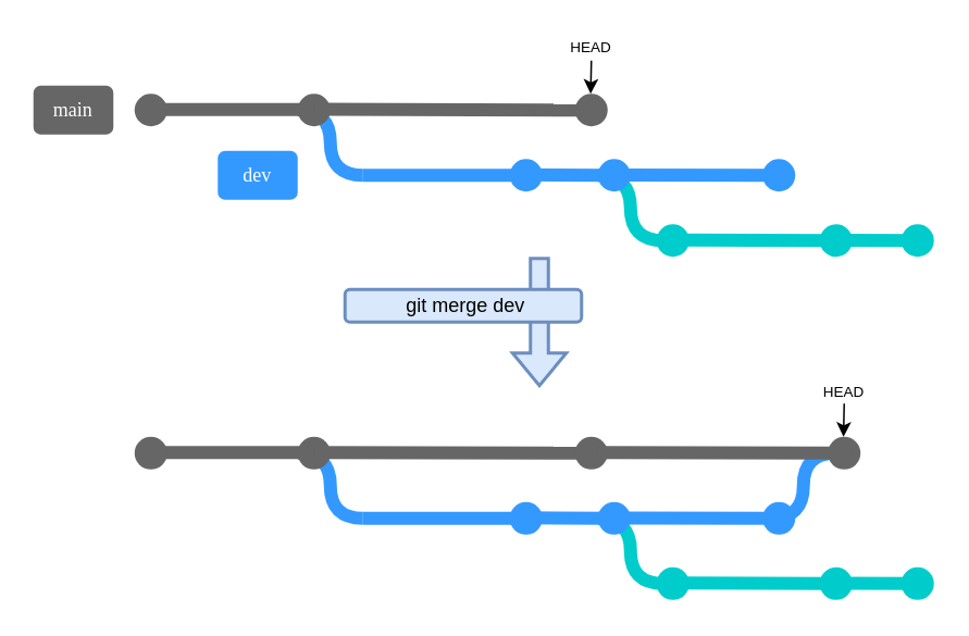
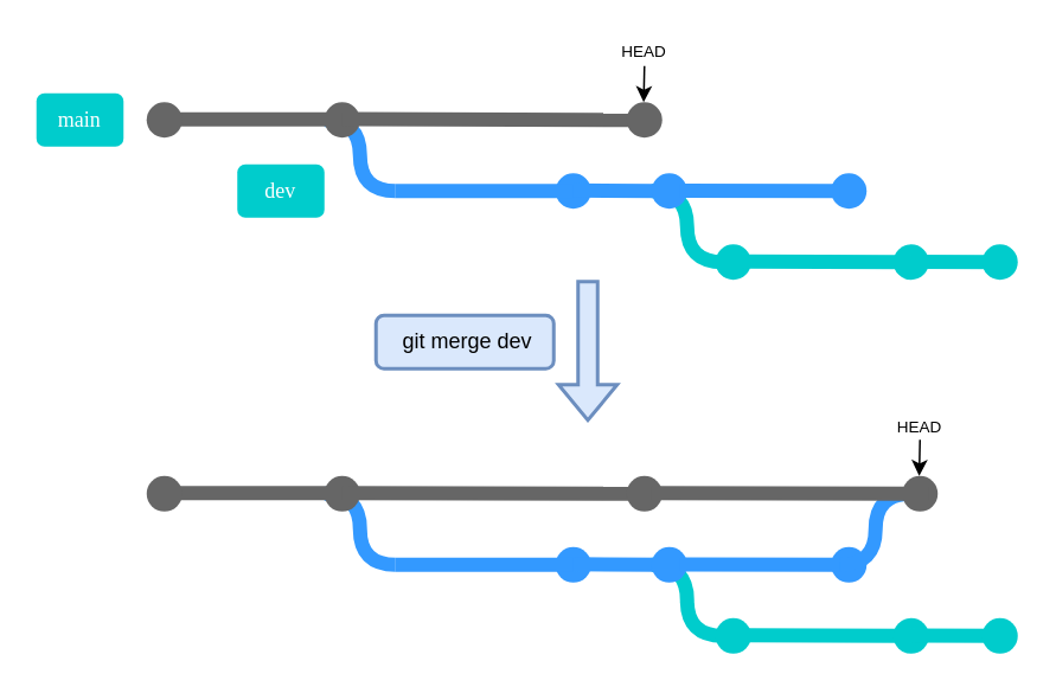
  <mxCell id="0" />
  <mxCell id="1" parent="0" />
  <mxCell id="2" value="" style="curved=1;endArrow=none;html=1;rounded=0;strokeWidth=8;endFill=0;strokeColor=#00CCCC;" parent="1" edge="1"><mxGeometry width="50" height="50" relative="1" as="geometry"><mxPoint x="366" y="317.35" as="sourcePoint" /><mxPoint x="406" y="357.35" as="targetPoint" /><Array as="points"><mxPoint x="386" y="317.35" /><mxPoint x="386" y="357.35" /></Array></mxGeometry></mxCell>
  <mxCell id="3" value="" style="curved=1;endArrow=none;html=1;rounded=0;strokeWidth=8;endFill=0;strokeColor=#3399FF;" parent="1" edge="1"><mxGeometry width="50" height="50" relative="1" as="geometry"><mxPoint x="182" y="277.35" as="sourcePoint" /><mxPoint x="222" y="317.35" as="targetPoint" /><Array as="points"><mxPoint x="202" y="277.35" /><mxPoint x="202" y="317.35" /></Array></mxGeometry></mxCell>
  <mxCell id="4" value="" style="ellipse;whiteSpace=wrap;html=1;aspect=fixed;strokeColor=none;rounded=0;strokeWidth=8;align=center;verticalAlign=middle;fontFamily=Helvetica;fontSize=11;fontColor=default;labelBackgroundColor=default;fillColor=#666666;" parent="1" vertex="1"><mxGeometry x="182" y="267.35" width="20" height="20" as="geometry" /></mxCell>
  <mxCell id="5" value="" style="endArrow=none;html=1;rounded=0;strokeColor=#666666;strokeWidth=8;align=center;verticalAlign=middle;fontFamily=Helvetica;fontSize=11;fontColor=default;labelBackgroundColor=default;endFill=0;curved=1;" parent="1" edge="1"><mxGeometry width="50" height="50" relative="1" as="geometry"><mxPoint x="92" y="276.98" as="sourcePoint" /><mxPoint x="192" y="276.98" as="targetPoint" /></mxGeometry></mxCell>
  <mxCell id="6" value="" style="ellipse;whiteSpace=wrap;html=1;aspect=fixed;strokeColor=none;rounded=0;strokeWidth=8;align=center;verticalAlign=middle;fontFamily=Helvetica;fontSize=11;fontColor=default;labelBackgroundColor=default;fillColor=#666666;" parent="1" vertex="1"><mxGeometry x="82" y="267.35" width="20" height="20" as="geometry" /></mxCell>
  <mxCell id="7" value="" style="ellipse;whiteSpace=wrap;html=1;aspect=fixed;strokeColor=none;rounded=0;strokeWidth=8;align=center;verticalAlign=middle;fontFamily=Helvetica;fontSize=11;fontColor=default;labelBackgroundColor=default;fillColor=#3399FF;" parent="1" vertex="1"><mxGeometry x="312" y="307.35" width="20" height="20" as="geometry" /></mxCell>
  <mxCell id="8" value="" style="endArrow=none;html=1;rounded=0;strokeColor=#666666;strokeWidth=8;align=center;verticalAlign=middle;fontFamily=Helvetica;fontSize=11;fontColor=default;labelBackgroundColor=default;endFill=0;curved=1;" parent="1" edge="1"><mxGeometry width="50" height="50" relative="1" as="geometry"><mxPoint x="192" y="276.92" as="sourcePoint" /><mxPoint x="362" y="277.35" as="targetPoint" /></mxGeometry></mxCell>
  <mxCell id="9" value="" style="endArrow=none;html=1;rounded=0;strokeColor=#3399FF;strokeWidth=8;align=center;verticalAlign=middle;fontFamily=Helvetica;fontSize=11;fontColor=default;labelBackgroundColor=default;endFill=0;curved=1;" parent="1" edge="1"><mxGeometry width="50" height="50" relative="1" as="geometry"><mxPoint x="222" y="317.28" as="sourcePoint" /><mxPoint x="322" y="317.28" as="targetPoint" /></mxGeometry></mxCell>
  <mxCell id="10" value="" style="ellipse;whiteSpace=wrap;html=1;aspect=fixed;strokeColor=none;rounded=0;strokeWidth=8;align=center;verticalAlign=middle;fontFamily=Helvetica;fontSize=11;fontColor=default;labelBackgroundColor=default;fillColor=#666666;" parent="1" vertex="1"><mxGeometry x="352" y="267.35" width="20" height="20" as="geometry" /></mxCell>
  <mxCell id="11" value="" style="endArrow=none;html=1;rounded=0;strokeColor=#3399FF;strokeWidth=8;align=center;verticalAlign=middle;fontFamily=Helvetica;fontSize=11;fontColor=default;labelBackgroundColor=default;endFill=0;curved=1;" parent="1" edge="1"><mxGeometry width="50" height="50" relative="1" as="geometry"><mxPoint x="322" y="317.01" as="sourcePoint" /><mxPoint x="372" y="317.35" as="targetPoint" /></mxGeometry></mxCell>
  <mxCell id="12" value="" style="ellipse;whiteSpace=wrap;html=1;aspect=fixed;strokeColor=none;rounded=0;strokeWidth=8;align=center;verticalAlign=middle;fontFamily=Helvetica;fontSize=11;fontColor=default;labelBackgroundColor=default;fillColor=#3399FF;" parent="1" vertex="1"><mxGeometry x="366" y="307.35" width="20" height="20" as="geometry" /></mxCell>
  <mxCell id="13" value="" style="ellipse;whiteSpace=wrap;html=1;aspect=fixed;strokeColor=none;rounded=0;strokeWidth=8;align=center;verticalAlign=middle;fontFamily=Helvetica;fontSize=11;fontColor=default;labelBackgroundColor=default;fillColor=#3399FF;" parent="1" vertex="1"><mxGeometry x="467" y="307.35" width="20" height="20" as="geometry" /></mxCell>
  <mxCell id="14" value="" style="endArrow=none;html=1;rounded=0;strokeColor=#3399FF;strokeWidth=8;align=center;verticalAlign=middle;fontFamily=Helvetica;fontSize=11;fontColor=default;labelBackgroundColor=default;endFill=0;curved=1;" parent="1" edge="1"><mxGeometry width="50" height="50" relative="1" as="geometry"><mxPoint x="382" y="317.11" as="sourcePoint" /><mxPoint x="472" y="317.35" as="targetPoint" /></mxGeometry></mxCell>
  <mxCell id="15" value="" style="curved=1;endArrow=none;html=1;rounded=0;strokeWidth=8;endFill=0;strokeColor=#3399FF;" parent="1" edge="1"><mxGeometry width="50" height="50" relative="1" as="geometry"><mxPoint x="512" y="277.35" as="sourcePoint" /><mxPoint x="472" y="317.35" as="targetPoint" /><Array as="points"><mxPoint x="492" y="277.35" /><mxPoint x="492" y="317.35" /></Array></mxGeometry></mxCell>
  <mxCell id="16" value="" style="ellipse;whiteSpace=wrap;html=1;aspect=fixed;strokeColor=none;rounded=0;strokeWidth=8;align=center;verticalAlign=middle;fontFamily=Helvetica;fontSize=11;fontColor=default;labelBackgroundColor=default;fillColor=#666666;" parent="1" vertex="1"><mxGeometry x="507" y="267.35" width="20" height="20" as="geometry" /></mxCell>
  <mxCell id="17" value="" style="endArrow=none;html=1;rounded=0;strokeColor=#666666;strokeWidth=8;align=center;verticalAlign=middle;fontFamily=Helvetica;fontSize=11;fontColor=default;labelBackgroundColor=default;endFill=0;curved=1;" parent="1" edge="1"><mxGeometry width="50" height="50" relative="1" as="geometry"><mxPoint x="366" y="277.01" as="sourcePoint" /><mxPoint x="522" y="277.35" as="targetPoint" /></mxGeometry></mxCell>
  <mxCell id="18" value="" style="ellipse;whiteSpace=wrap;html=1;aspect=fixed;strokeColor=none;rounded=0;strokeWidth=8;align=center;verticalAlign=middle;fontFamily=Helvetica;fontSize=11;fontColor=default;labelBackgroundColor=default;fillColor=#00CCCC;gradientColor=none;" parent="1" vertex="1"><mxGeometry x="402" y="347.35" width="20" height="20" as="geometry" /></mxCell>
  <mxCell id="19" value="" style="endArrow=none;html=1;rounded=0;strokeColor=#00CCCC;strokeWidth=8;align=center;verticalAlign=middle;fontFamily=Helvetica;fontSize=11;fontColor=default;labelBackgroundColor=default;endFill=0;curved=1;" parent="1" edge="1"><mxGeometry width="50" height="50" relative="1" as="geometry"><mxPoint x="417" y="357.06" as="sourcePoint" /><mxPoint x="507" y="357.3" as="targetPoint" /></mxGeometry></mxCell>
  <mxCell id="20" value="" style="ellipse;whiteSpace=wrap;html=1;aspect=fixed;strokeColor=none;rounded=0;strokeWidth=8;align=center;verticalAlign=middle;fontFamily=Helvetica;fontSize=11;fontColor=default;labelBackgroundColor=default;fillColor=#00CCCC;" parent="1" vertex="1"><mxGeometry x="502" y="347.35" width="20" height="20" as="geometry" /></mxCell>
  <mxCell id="21" value="" style="endArrow=none;html=1;rounded=0;strokeColor=#00CCCC;strokeWidth=8;align=center;verticalAlign=middle;fontFamily=Helvetica;fontSize=11;fontColor=default;labelBackgroundColor=default;endFill=0;curved=1;" parent="1" edge="1"><mxGeometry width="50" height="50" relative="1" as="geometry"><mxPoint x="512" y="357.23" as="sourcePoint" /><mxPoint x="562" y="357.38" as="targetPoint" /></mxGeometry></mxCell>
  <mxCell id="22" value="" style="ellipse;whiteSpace=wrap;html=1;aspect=fixed;strokeColor=none;rounded=0;strokeWidth=8;align=center;verticalAlign=middle;fontFamily=Helvetica;fontSize=11;fontColor=default;labelBackgroundColor=default;fillColor=#00CCCC;" parent="1" vertex="1"><mxGeometry x="552" y="347.35" width="20" height="20" as="geometry" /></mxCell>
  <mxCell id="23" value="" style="curved=1;endArrow=none;html=1;rounded=0;strokeWidth=8;endFill=0;strokeColor=#00CCCC;" parent="1" edge="1"><mxGeometry width="50" height="50" relative="1" as="geometry"><mxPoint x="366" y="107" as="sourcePoint" /><mxPoint x="406" y="147" as="targetPoint" /><Array as="points"><mxPoint x="386" y="107" /><mxPoint x="386" y="147" /></Array></mxGeometry></mxCell>
  <mxCell id="24" value="" style="curved=1;endArrow=none;html=1;rounded=0;strokeWidth=8;endFill=0;strokeColor=#3399FF;" parent="1" edge="1"><mxGeometry width="50" height="50" relative="1" as="geometry"><mxPoint x="182" y="67" as="sourcePoint" /><mxPoint x="222" y="107" as="targetPoint" /><Array as="points"><mxPoint x="202" y="67" /><mxPoint x="202" y="107" /></Array></mxGeometry></mxCell>
  <mxCell id="25" value="" style="ellipse;whiteSpace=wrap;html=1;aspect=fixed;strokeColor=none;rounded=0;strokeWidth=8;align=center;verticalAlign=middle;fontFamily=Helvetica;fontSize=11;fontColor=default;labelBackgroundColor=default;fillColor=#666666;" parent="1" vertex="1"><mxGeometry x="182" y="57" width="20" height="20" as="geometry" /></mxCell>
  <mxCell id="26" value="" style="endArrow=none;html=1;rounded=0;strokeColor=#666666;strokeWidth=8;align=center;verticalAlign=middle;fontFamily=Helvetica;fontSize=11;fontColor=default;labelBackgroundColor=default;endFill=0;curved=1;" parent="1" edge="1"><mxGeometry width="50" height="50" relative="1" as="geometry"><mxPoint x="92" y="66.63" as="sourcePoint" /><mxPoint x="192" y="66.63" as="targetPoint" /></mxGeometry></mxCell>
  <mxCell id="27" value="" style="ellipse;whiteSpace=wrap;html=1;aspect=fixed;strokeColor=none;rounded=0;strokeWidth=8;align=center;verticalAlign=middle;fontFamily=Helvetica;fontSize=11;fontColor=default;labelBackgroundColor=default;fillColor=#666666;" parent="1" vertex="1"><mxGeometry x="82" y="57" width="20" height="20" as="geometry" /></mxCell>
  <mxCell id="28" value="" style="ellipse;whiteSpace=wrap;html=1;aspect=fixed;strokeColor=none;rounded=0;strokeWidth=8;align=center;verticalAlign=middle;fontFamily=Helvetica;fontSize=11;fontColor=default;labelBackgroundColor=default;fillColor=#3399FF;" parent="1" vertex="1"><mxGeometry x="312" y="97" width="20" height="20" as="geometry" /></mxCell>
  <mxCell id="29" value="" style="endArrow=none;html=1;rounded=0;strokeColor=#666666;strokeWidth=8;align=center;verticalAlign=middle;fontFamily=Helvetica;fontSize=11;fontColor=default;labelBackgroundColor=default;endFill=0;curved=1;" parent="1" edge="1"><mxGeometry width="50" height="50" relative="1" as="geometry"><mxPoint x="192" y="66.57" as="sourcePoint" /><mxPoint x="362" y="67" as="targetPoint" /></mxGeometry></mxCell>
  <mxCell id="30" value="" style="endArrow=none;html=1;rounded=0;strokeColor=#3399FF;strokeWidth=8;align=center;verticalAlign=middle;fontFamily=Helvetica;fontSize=11;fontColor=default;labelBackgroundColor=default;endFill=0;curved=1;" parent="1" edge="1"><mxGeometry width="50" height="50" relative="1" as="geometry"><mxPoint x="222" y="106.93" as="sourcePoint" /><mxPoint x="322" y="106.93" as="targetPoint" /></mxGeometry></mxCell>
  <mxCell id="31" value="" style="ellipse;whiteSpace=wrap;html=1;aspect=fixed;strokeColor=none;rounded=0;strokeWidth=8;align=center;verticalAlign=middle;fontFamily=Helvetica;fontSize=11;fontColor=default;labelBackgroundColor=default;fillColor=#666666;" parent="1" vertex="1"><mxGeometry x="352" y="57" width="20" height="20" as="geometry" /></mxCell>
  <mxCell id="32" value="" style="endArrow=none;html=1;rounded=0;strokeColor=#3399FF;strokeWidth=8;align=center;verticalAlign=middle;fontFamily=Helvetica;fontSize=11;fontColor=default;labelBackgroundColor=default;endFill=0;curved=1;" parent="1" edge="1"><mxGeometry width="50" height="50" relative="1" as="geometry"><mxPoint x="322" y="106.66" as="sourcePoint" /><mxPoint x="372" y="107" as="targetPoint" /></mxGeometry></mxCell>
  <mxCell id="33" value="" style="ellipse;whiteSpace=wrap;html=1;aspect=fixed;strokeColor=none;rounded=0;strokeWidth=8;align=center;verticalAlign=middle;fontFamily=Helvetica;fontSize=11;fontColor=default;labelBackgroundColor=default;fillColor=#3399FF;" parent="1" vertex="1"><mxGeometry x="366" y="97" width="20" height="20" as="geometry" /></mxCell>
  <mxCell id="34" value="" style="ellipse;whiteSpace=wrap;html=1;aspect=fixed;strokeColor=none;rounded=0;strokeWidth=8;align=center;verticalAlign=middle;fontFamily=Helvetica;fontSize=11;fontColor=default;labelBackgroundColor=default;fillColor=#3399FF;" parent="1" vertex="1"><mxGeometry x="467" y="97" width="20" height="20" as="geometry" /></mxCell>
  <mxCell id="35" value="" style="endArrow=none;html=1;rounded=0;strokeColor=#3399FF;strokeWidth=8;align=center;verticalAlign=middle;fontFamily=Helvetica;fontSize=11;fontColor=default;labelBackgroundColor=default;endFill=0;curved=1;" parent="1" edge="1"><mxGeometry width="50" height="50" relative="1" as="geometry"><mxPoint x="382" y="106.76" as="sourcePoint" /><mxPoint x="472" y="107" as="targetPoint" /></mxGeometry></mxCell>
  <mxCell id="36" value="" style="ellipse;whiteSpace=wrap;html=1;aspect=fixed;strokeColor=none;rounded=0;strokeWidth=8;align=center;verticalAlign=middle;fontFamily=Helvetica;fontSize=11;fontColor=default;labelBackgroundColor=default;fillColor=#00CCCC;gradientColor=none;" parent="1" vertex="1"><mxGeometry x="402" y="137" width="20" height="20" as="geometry" /></mxCell>
  <mxCell id="37" value="" style="endArrow=none;html=1;rounded=0;strokeColor=#00CCCC;strokeWidth=8;align=center;verticalAlign=middle;fontFamily=Helvetica;fontSize=11;fontColor=default;labelBackgroundColor=default;endFill=0;curved=1;" parent="1" edge="1"><mxGeometry width="50" height="50" relative="1" as="geometry"><mxPoint x="417" y="146.71" as="sourcePoint" /><mxPoint x="507" y="146.95" as="targetPoint" /></mxGeometry></mxCell>
  <mxCell id="38" value="" style="ellipse;whiteSpace=wrap;html=1;aspect=fixed;strokeColor=none;rounded=0;strokeWidth=8;align=center;verticalAlign=middle;fontFamily=Helvetica;fontSize=11;fontColor=default;labelBackgroundColor=default;fillColor=#00CCCC;" parent="1" vertex="1"><mxGeometry x="502" y="137" width="20" height="20" as="geometry" /></mxCell>
  <mxCell id="39" value="" style="endArrow=none;html=1;rounded=0;strokeColor=#00CCCC;strokeWidth=8;align=center;verticalAlign=middle;fontFamily=Helvetica;fontSize=11;fontColor=default;labelBackgroundColor=default;endFill=0;curved=1;" parent="1" edge="1"><mxGeometry width="50" height="50" relative="1" as="geometry"><mxPoint x="512" y="146.88" as="sourcePoint" /><mxPoint x="562" y="147.03" as="targetPoint" /></mxGeometry></mxCell>
  <mxCell id="40" value="" style="ellipse;whiteSpace=wrap;html=1;aspect=fixed;strokeColor=none;rounded=0;strokeWidth=8;align=center;verticalAlign=middle;fontFamily=Helvetica;fontSize=11;fontColor=default;labelBackgroundColor=default;fillColor=#00CCCC;" parent="1" vertex="1"><mxGeometry x="552" y="137" width="20" height="20" as="geometry" /></mxCell>
  <mxCell id="41" value="" style="shape=flexArrow;endArrow=classic;html=1;rounded=0;fillColor=#dae8fc;strokeColor=#6c8ebf;strokeWidth=2;" parent="1" edge="1"><mxGeometry width="50" height="50" relative="1" as="geometry"><mxPoint x="330.17" y="157" as="sourcePoint" /><mxPoint x="330.17" y="237" as="targetPoint" /></mxGeometry></mxCell>
- <mxCell id="42" value="&amp;nbsp;git merge dev" style="rounded=1;whiteSpace=wrap;html=1;fillColor=#dae8fc;strokeColor=#6c8ebf;strokeWidth=2;fontFamily=Helvetica;" parent="1" vertex="1"><mxGeometry x="211" y="177" width="145" height="20" as="geometry" /></mxCell>
+ <mxCell id="42" value="&amp;nbsp;git merge dev" style="rounded=1;whiteSpace=wrap;html=1;fillColor=#dae8fc;strokeColor=#6c8ebf;strokeWidth=2;fontFamily=Helvetica;" parent="1" vertex="1"><mxGeometry x="211" y="177" width="100" height="30" as="geometry" /></mxCell>
  <mxCell id="43" value="" style="endArrow=classic;html=1;rounded=0;" parent="1" edge="1"><mxGeometry width="50" height="50" relative="1" as="geometry"><mxPoint x="362" y="36.65" as="sourcePoint" /><mxPoint x="361.58" y="57" as="targetPoint" /></mxGeometry></mxCell>
  <mxCell id="44" value="&lt;font style=&quot;font-size: 9px;&quot;&gt;HEAD&lt;/font&gt;" style="text;html=1;align=center;verticalAlign=middle;whiteSpace=wrap;rounded=0;" parent="1" vertex="1"><mxGeometry x="347" y="20.65" width="30" height="15" as="geometry" /></mxCell>
  <mxCell id="45" value="" style="endArrow=classic;html=1;rounded=0;" parent="1" edge="1"><mxGeometry width="50" height="50" relative="1" as="geometry"><mxPoint x="517" y="247" as="sourcePoint" /><mxPoint x="516.58" y="267.35" as="targetPoint" /></mxGeometry></mxCell>
  <mxCell id="46" value="&lt;font style=&quot;font-size: 9px;&quot;&gt;HEAD&lt;/font&gt;" style="text;html=1;align=center;verticalAlign=middle;whiteSpace=wrap;rounded=0;" parent="1" vertex="1"><mxGeometry x="502" y="231" width="30" height="15" as="geometry" /></mxCell>
- <mxCell id="47" value="&lt;font face=&quot;Verdana&quot; color=&quot;#ffffff&quot;&gt;main&lt;/font&gt;" style="rounded=1;whiteSpace=wrap;html=1;strokeColor=none;fillColor=#666666;" vertex="1" parent="1"><mxGeometry x="20" y="52" width="49" height="30" as="geometry" /></mxCell>
- <mxCell id="48" value="&lt;font face=&quot;Verdana&quot; color=&quot;#ffffff&quot;&gt;dev&lt;/font&gt;" style="rounded=1;whiteSpace=wrap;html=1;strokeColor=none;fillColor=#3399FF;" vertex="1" parent="1"><mxGeometry x="133" y="92" width="49" height="30" as="geometry" /></mxCell>
+ <mxCell id="47" value="&lt;font face=&quot;Verdana&quot; color=&quot;#ffffff&quot;&gt;main&lt;/font&gt;" style="rounded=1;whiteSpace=wrap;html=1;strokeColor=none;fillColor=#00cccc;" vertex="1" parent="1"><mxGeometry x="20" y="52" width="49" height="30" as="geometry" /></mxCell>
+ <mxCell id="48" value="&lt;font face=&quot;Verdana&quot; color=&quot;#ffffff&quot;&gt;dev&lt;/font&gt;" style="rounded=1;whiteSpace=wrap;html=1;strokeColor=none;fillColor=#00cccc;" vertex="1" parent="1"><mxGeometry x="133" y="92" width="49" height="30" as="geometry" /></mxCell>
